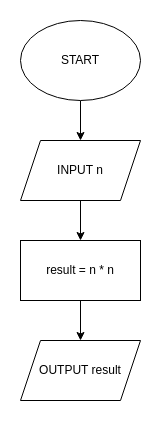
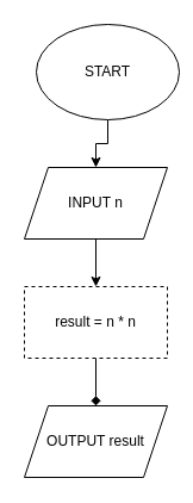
  <mxCell id="0" />
  <mxCell id="1" parent="0" />
  <mxCell id="2" style="edgeStyle=orthogonalEdgeStyle;rounded=0;orthogonalLoop=1;jettySize=auto;html=1;exitX=0.5;exitY=1;exitDx=0;exitDy=0;entryX=0.5;entryY=0;entryDx=0;entryDy=0;" edge="1" parent="1" source="3" target="5"><mxGeometry relative="1" as="geometry" /></mxCell>
- <mxCell id="3" value="START" style="ellipse;whiteSpace=wrap;html=1;" vertex="1" parent="1"><mxGeometry x="20" y="20" width="120" height="80" as="geometry" /></mxCell>
+ <mxCell id="3" value="START" style="ellipse;whiteSpace=wrap;html=1;" vertex="1" parent="1"><mxGeometry x="30" y="20" width="120" height="80" as="geometry" /></mxCell>
  <mxCell id="4" style="edgeStyle=orthogonalEdgeStyle;rounded=0;orthogonalLoop=1;jettySize=auto;html=1;exitX=0.5;exitY=1;exitDx=0;exitDy=0;entryX=0.5;entryY=0;entryDx=0;entryDy=0;" edge="1" parent="1" source="5" target="7"><mxGeometry relative="1" as="geometry" /></mxCell>
  <mxCell id="5" value="INPUT n" style="shape=parallelogram;perimeter=parallelogramPerimeter;whiteSpace=wrap;html=1;fixedSize=1;" vertex="1" parent="1"><mxGeometry x="20" y="140" width="120" height="60" as="geometry" /></mxCell>
- <mxCell id="6" style="edgeStyle=orthogonalEdgeStyle;rounded=0;orthogonalLoop=1;jettySize=auto;html=1;exitX=0.5;exitY=1;exitDx=0;exitDy=0;entryX=0.5;entryY=0;entryDx=0;entryDy=0;" edge="1" parent="1" source="7" target="8"><mxGeometry relative="1" as="geometry" /></mxCell>
- <mxCell id="7" value="result = n * n" style="rounded=0;whiteSpace=wrap;html=1;" vertex="1" parent="1"><mxGeometry x="20" y="240" width="120" height="60" as="geometry" /></mxCell>
+ <mxCell id="6" style="edgeStyle=orthogonalEdgeStyle;rounded=0;orthogonalLoop=1;jettySize=auto;html=1;exitX=0.5;exitY=1;exitDx=0;exitDy=0;entryX=0.5;entryY=0;entryDx=0;entryDy=0;endArrow=diamond;" edge="1" parent="1" source="7" target="8"><mxGeometry relative="1" as="geometry" /></mxCell>
+ <mxCell id="7" value="result = n * n" style="rounded=0;whiteSpace=wrap;html=1;dashed=1;" vertex="1" parent="1"><mxGeometry x="20" y="240" width="120" height="60" as="geometry" /></mxCell>
  <mxCell id="8" value="OUTPUT result" style="shape=parallelogram;perimeter=parallelogramPerimeter;whiteSpace=wrap;html=1;fixedSize=1;" vertex="1" parent="1"><mxGeometry x="20" y="340" width="120" height="60" as="geometry" /></mxCell>
